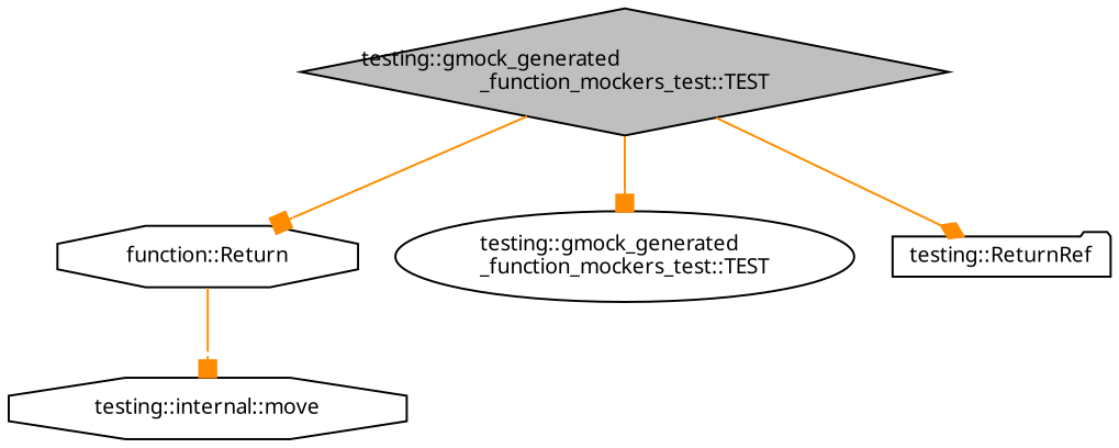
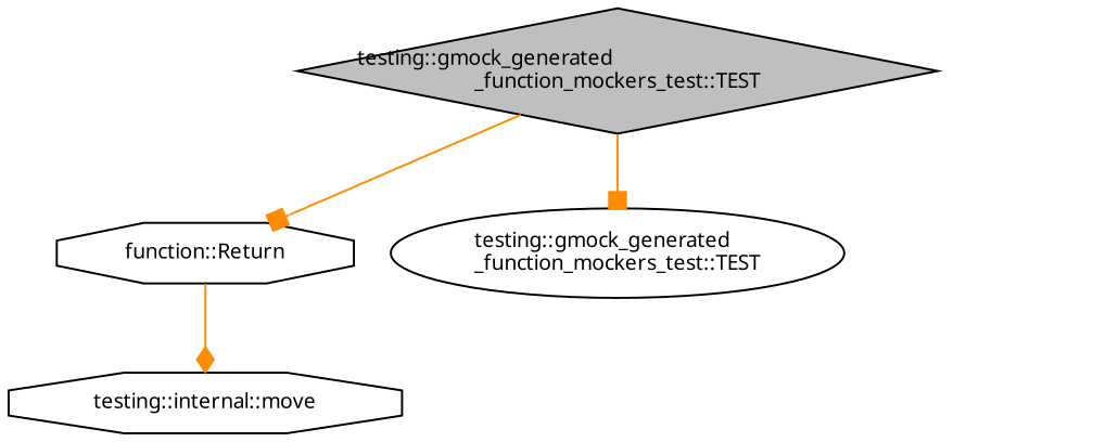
  digraph {
    fontname="Noto Sans"
    rankdir=TB
    node [color=black fillcolor=white fontname="Noto Sans" fontsize=10 shape=octagon style=filled]
    edge [arrowhead=box color=darkorange fontname="Noto Sans" fontsize=10 labelfontname=Helvetica labelfontsize=10 style=solid]
    n1 [fillcolor=grey75 fontcolor=black height=0.2 label="testing::gmock_generated\l_function_mockers_test::TEST" shape=diamond width=0.4]
    n2 [height=0.2 label="function::Return" width=0.4]
    n3 [height=0.2 label="testing::gmock_generated\l_function_mockers_test::TEST" shape=ellipse width=0.4]
-   n4 [height=0.2 label="testing::ReturnRef" shape=folder width=0.4]
    n5 [height=0.2 label="testing::internal::move" width=0.4]
    n1 -> n2
    n1 -> n3
-   n1 -> n4 [arrowhead=diamond]
-   n2 -> n5
+   n2 -> n5 [arrowhead=diamond]
  }
